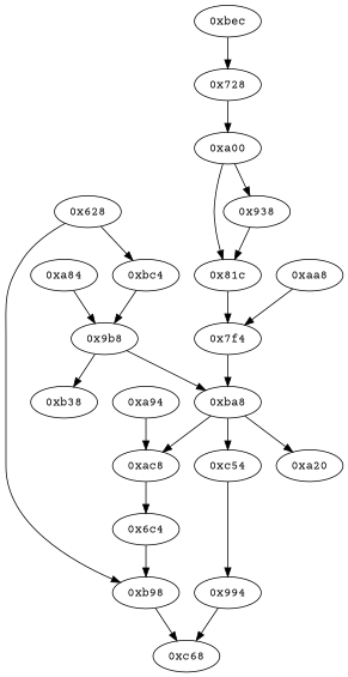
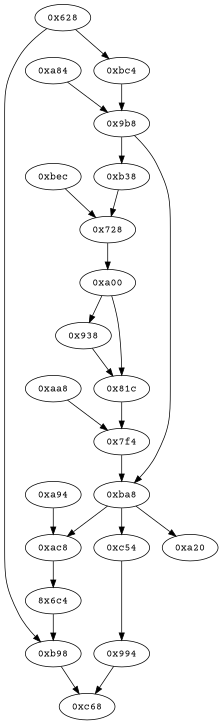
  strict digraph {
    fontname="Courier Prime"
    node [fontname="Courier Prime" opcode="[u'ldr', u'ldr', u'bl', u'ldr', u'b']"]
    edge [fontname="Courier Prime"]
    "0x728" [opcode="[u'ldr', u'ldr', u'bl', u'cmp', u'mov', u'mvn', u'mov', u'mov', u'strb', u'ldr', u'ldr', u'ldr', u'ldr', u'ldr', u'cmp', u'mov', u'sub', u'sub', u'add', u'mul', u'mvn', u'mov', u'orr', u'ldr', u'cmn', u'mov', u'teq', u'mov', u'mvn', u'mov', u'cmn', u'mov', u'cmp', u'mov', u'b']"]
    "0xa00" [opcode="[u'ldrb', u'ldr', u'cmp', u'ldr', u'mov', u'ldr', u'str', u'b']"]
    n3 [label="0x81c" opcode="[u'ldr', u'str', u'ldr', u'ldr', u'ldr', u'add', u'sub', u'sub', u'mul', u'mvn', u'ldr', u'orr', u'mov', u'cmn', u'mov', u'ldr', u'cmp', u'mov', u'mov', u'mov', u'cmn', u'mov', u'mov', u'teq', u'mov', u'b']"]
    "0x938" [opcode="[u'ldr', u'ldr', u'ldr', u'sub', u'add', u'add', u'str', u'ldr', u'b']"]
    "0x7f4" [opcode="[u'ldr', u'ldr', u'sub', u'add', u'add', u'str', u'ldr', u'ldr', u'sub', u'mul', u'eor', u'mov', u'and', u'ldr', u'mov', u'mov', u'ldr', u'ldr', u'cmp', u'mov', u'teq', u'mov', u'mvn', u'mov', u'cmp', u'mov', u'cmp', u'mov', u'b']"]
    "0xba8" [opcode="[u'ldr', u'ldr', u'ldr', u'ldr', u'cmp', u'mov', u'b']"]
    "0xc54"
    "0xa20" [opcode="[u'ldr', u'ldr', u'ldr', u'ldr', u'add', u'sub', u'sub', u'mul', u'mvn', u'ldr', u'orr', u'mov', u'cmn', u'mov', u'ldr', u'cmp', u'mov', u'mov', u'mov', u'cmn', u'mov', u'mov', u'teq', u'mov', u'b']"]
    "0xac8" [opcode="[u'ldr', u'ldr', u'bl', u'ldr', u'ldr', u'ldr', u'ldr', u'add', u'sub', u'sub', u'mul', u'mvn', u'ldr', u'ldr', u'orr', u'mov', u'cmn', u'mov', u'cmp', u'mov', u'mov', u'mov', u'cmn', u'mov', u'mov', u'teq', u'mov', u'b']"]
    "0x994" [opcode="[u'mov', u'b']"]
    "0xc68" [opcode="[u'ldr', u'sub', u'pop']"]
-   "0x6c4" [opcode="[u'ldr', u'cmp', u'mov', u'ldr']"]
+   "0x6c4" [opcode="[u'ldr', u'cmp', u'mov', u'ldr']" label="8x6c4"]
    "0xaa8" [opcode="[u'ldr', u'ldr', u'ldr', u'ldr', u'ldr', u'ldr', u'mov', u'b']"]
    "0xa84" [opcode="[u'ldr', u'str', u'ldr', u'b']"]
    "0x9b8" [opcode="[u'ldr', u'str', u'ldr', u'str', u'ldr', u'ldr', u'ldr', u'ldr', u'cmp', u'mov', u'b']"]
    "0xb98" [opcode="[u'mov']"]
    "0xbec" [opcode="[u'ldr', u'ldr', u'ldr', u'ldr', u'ldr', u'ldr', u'ldr', u'ldr', u'ldr', u'ldr', u'ldr', u'ldr', u'ldr', u'ldr', u'ldr', u'ldr', u'ldr', u'ldr', u'ldr', u'ldr', u'ldr', u'ldr', u'ldr', u'ldr', u'mov', u'b']"]
    "0xa94"
    "0xb38" [opcode="[u'ldr', u'ldr', u'ldr', u'sub', u'sub', u'add', u'mul', u'mvn', u'ldr', u'orr', u'mov', u'cmn', u'mov', u'ldr', u'cmp', u'mov', u'mov', u'mov', u'cmn', u'mov', u'mov', u'teq', u'mov', u'b']"]
    "0xbc4" [opcode="[u'ldr', u'ldr', u'ldrb', u'str', u'mov', u'str', u'mov']"]
    "0x628" [opcode="[u'push', u'add', u'sub', u'str', u'cmp', u'mvn', u'ldr', u'ldr', u'ldr', u'mov', u'ldr', u'str', u'ldr', u'str', u'ldr', u'str', u'ldr', u'ldr', u'str', u'ldr', u'ldr', u'ldr', u'str', u'ldr', u'ldr', u'ldr', u'add', u'str', u'ldr', u'add', u'str', u'ldr', u'add', u'str', u'str', u'str', u'str', u'str', u'b']"]
    "0x728" -> "0xa00"
    "0xa00" -> n3
    "0xa00" -> "0x938"
    n3 -> "0x7f4"
    "0x938" -> n3
    "0x7f4" -> "0xba8"
    "0xba8" -> "0xc54"
    "0xba8" -> "0xa20"
    "0xba8" -> "0xac8"
    "0xc54" -> "0x994"
    "0xac8" -> "0x6c4"
    "0x994" -> "0xc68"
    "0x6c4" -> "0xb98"
    "0xaa8" -> "0x7f4"
    "0xa84" -> "0x9b8"
    "0x9b8" -> "0xba8"
    "0x9b8" -> "0xb38"
    "0xb98" -> "0xc68"
    "0xbec" -> "0x728"
    "0xa94" -> "0xac8"
+   "0xb38" -> "0x728"
    "0xbc4" -> "0x9b8"
    "0x628" -> "0xb98"
    "0x628" -> "0xbc4"
  }
